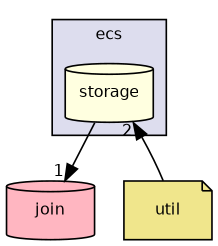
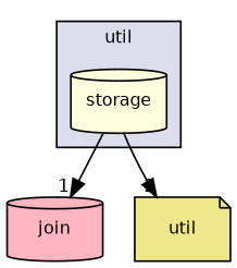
  digraph {
    compound=true
    node [fontname=Helvetica fontsize=10 shape=cylinder style=filled]
    edge [labeldistance=1.5 labelfontname=Helvetica labelfontsize=10]
    n1 [fillcolor=lightyellow label=storage pencolor=black]
    n2 [fillcolor=lightpink label=join]
    n3 [fillcolor=khaki label=util shape=note]
    subgraph cluster_1 {
      bgcolor="#ddddee"
      fontname=Helvetica
      fontsize=10
-     label=ecs
+     label=util
      pencolor=black
      n1
    }
    n1 -> n2 [headlabel=1]
-   n3 -> n1 [headlabel=2]
+   n1 -> n3 [headlabel=2]
  }
